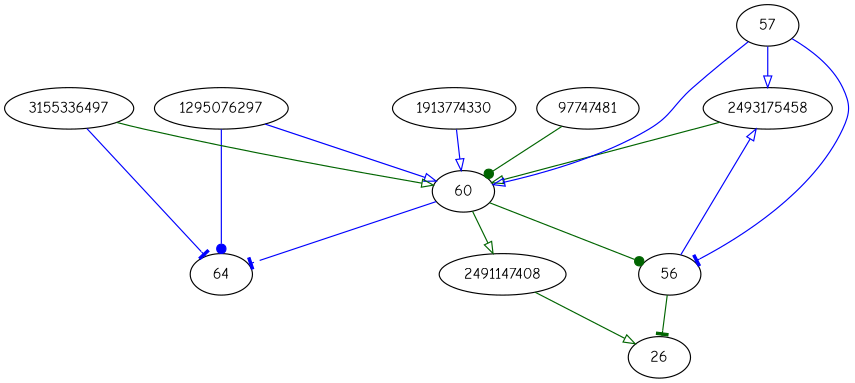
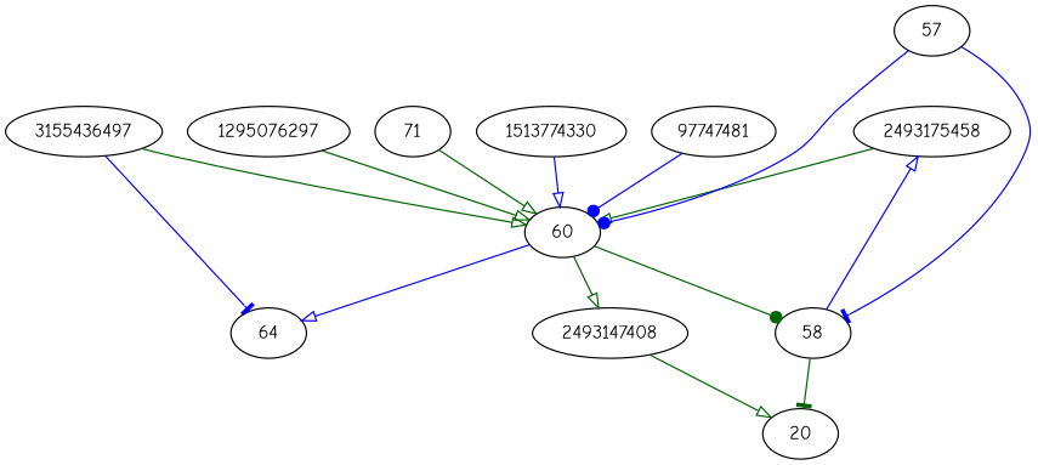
  strict digraph {
    fontname="Comic Neue"
    node [fontname="Comic Neue"]
    edge [arrowhead=onormal color=blue fontname="Comic Neue"]
    2493175458
    60
    n3 [label=64]
-   56
-   2493147408 [label=2491147408]
+   56 [label=58]
+   2493147408
+   71
    1295076297
-   1513774330 [label=1913774330]
-   3155436497 [label=3155336497]
-   26
+   1513774330
+   3155436497
+   26 [label=20]
    97747481
    57
    2493175458 -> 60 [color=darkgreen]
-   60 -> n3 [arrowhead=tee]
+   60 -> n3
    60 -> 56 [arrowhead=dot color=darkgreen]
    60 -> 2493147408 [color=darkgreen]
    56 -> 2493175458
    56 -> 26 [arrowhead=tee color=darkgreen]
    2493147408 -> 26 [color=darkgreen]
-   1295076297 -> 60
-   1295076297 -> n3 [arrowhead=dot]
+   71 -> 60 [color=darkgreen]
+   1295076297 -> 60 [color=darkgreen]
    1513774330 -> 60
    3155436497 -> 60 [color=darkgreen]
    3155436497 -> n3 [arrowhead=tee]
-   97747481 -> 60 [arrowhead=dot color=darkgreen]
-   57 -> 2493175458
-   57 -> 60
+   97747481 -> 60 [arrowhead=dot]
+   57 -> 60 [arrowhead=dot]
    57 -> 56 [arrowhead=tee]
  }
